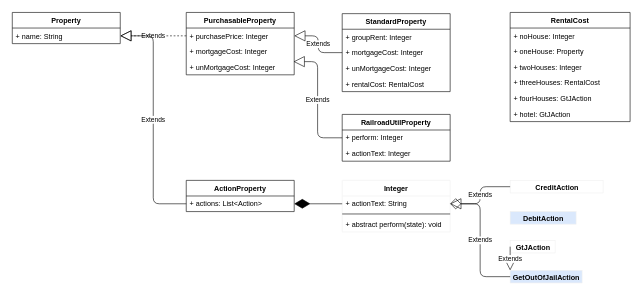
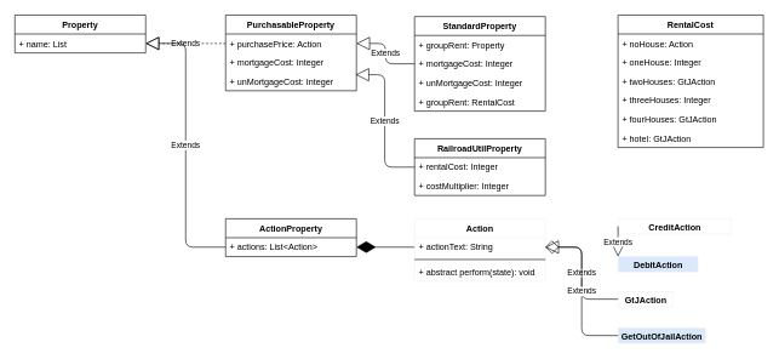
  <mxCell id="0" />
  <mxCell id="1" parent="0" />
  <mxCell id="2" value="StandardProperty" style="swimlane;fontStyle=1;childLayout=stackLayout;horizontal=1;startSize=26;fillColor=none;horizontalStack=0;resizeParent=1;resizeParentMax=0;resizeLast=0;collapsible=1;marginBottom=0;" parent="1" vertex="1"><mxGeometry x="570" y="22" width="180" height="130" as="geometry" /></mxCell>
- <mxCell id="3" value="+ groupRent: Integer" style="text;strokeColor=none;fillColor=none;align=left;verticalAlign=top;spacingLeft=4;spacingRight=4;overflow=hidden;rotatable=0;points=[[0,0.5],[1,0.5]];portConstraint=eastwest;" parent="2" vertex="1"><mxGeometry y="26" width="180" height="26" as="geometry" /></mxCell>
+ <mxCell id="3" value="+ groupRent: Property" style="text;strokeColor=none;fillColor=none;align=left;verticalAlign=top;spacingLeft=4;spacingRight=4;overflow=hidden;rotatable=0;points=[[0,0.5],[1,0.5]];portConstraint=eastwest;" parent="2" vertex="1"><mxGeometry y="26" width="180" height="26" as="geometry" /></mxCell>
  <mxCell id="4" value="+ mortgageCost: Integer" style="text;strokeColor=none;fillColor=none;align=left;verticalAlign=top;spacingLeft=4;spacingRight=4;overflow=hidden;rotatable=0;points=[[0,0.5],[1,0.5]];portConstraint=eastwest;" parent="2" vertex="1"><mxGeometry y="52" width="180" height="26" as="geometry" /></mxCell>
  <mxCell id="5" value="+ unMortgageCost: Integer" style="text;strokeColor=none;fillColor=none;align=left;verticalAlign=top;spacingLeft=4;spacingRight=4;overflow=hidden;rotatable=0;points=[[0,0.5],[1,0.5]];portConstraint=eastwest;" parent="2" vertex="1"><mxGeometry y="78" width="180" height="26" as="geometry" /></mxCell>
- <mxCell id="6" value="+ rentalCost: RentalCost" style="text;strokeColor=none;fillColor=none;align=left;verticalAlign=top;spacingLeft=4;spacingRight=4;overflow=hidden;rotatable=0;points=[[0,0.5],[1,0.5]];portConstraint=eastwest;" parent="2" vertex="1"><mxGeometry y="104" width="180" height="26" as="geometry" /></mxCell>
+ <mxCell id="6" value="+ groupRent: RentalCost" style="text;strokeColor=none;fillColor=none;align=left;verticalAlign=top;spacingLeft=4;spacingRight=4;overflow=hidden;rotatable=0;points=[[0,0.5],[1,0.5]];portConstraint=eastwest;" parent="2" vertex="1"><mxGeometry y="104" width="180" height="26" as="geometry" /></mxCell>
  <mxCell id="7" value="RentalCost" style="swimlane;fontStyle=1;childLayout=stackLayout;horizontal=1;startSize=26;fillColor=none;horizontalStack=0;resizeParent=1;resizeParentMax=0;resizeLast=0;collapsible=1;marginBottom=0;" parent="1" vertex="1"><mxGeometry x="850" y="20" width="200" height="182" as="geometry" /></mxCell>
- <mxCell id="8" value="+ noHouse: Integer" style="text;strokeColor=none;fillColor=none;align=left;verticalAlign=top;spacingLeft=4;spacingRight=4;overflow=hidden;rotatable=0;points=[[0,0.5],[1,0.5]];portConstraint=eastwest;" parent="7" vertex="1"><mxGeometry y="26" width="200" height="26" as="geometry" /></mxCell>
- <mxCell id="9" value="+ oneHouse: Property" style="text;strokeColor=none;fillColor=none;align=left;verticalAlign=top;spacingLeft=4;spacingRight=4;overflow=hidden;rotatable=0;points=[[0,0.5],[1,0.5]];portConstraint=eastwest;" parent="7" vertex="1"><mxGeometry y="52" width="200" height="26" as="geometry" /></mxCell>
- <mxCell id="10" value="+ twoHouses: Integer" style="text;strokeColor=none;fillColor=none;align=left;verticalAlign=top;spacingLeft=4;spacingRight=4;overflow=hidden;rotatable=0;points=[[0,0.5],[1,0.5]];portConstraint=eastwest;" parent="7" vertex="1"><mxGeometry y="78" width="200" height="26" as="geometry" /></mxCell>
- <mxCell id="11" value="+ threeHouses: RentalCost" style="text;strokeColor=none;fillColor=none;align=left;verticalAlign=top;spacingLeft=4;spacingRight=4;overflow=hidden;rotatable=0;points=[[0,0.5],[1,0.5]];portConstraint=eastwest;" parent="7" vertex="1"><mxGeometry y="104" width="200" height="26" as="geometry" /></mxCell>
+ <mxCell id="8" value="+ noHouse: Action" style="text;strokeColor=none;fillColor=none;align=left;verticalAlign=top;spacingLeft=4;spacingRight=4;overflow=hidden;rotatable=0;points=[[0,0.5],[1,0.5]];portConstraint=eastwest;" parent="7" vertex="1"><mxGeometry y="26" width="200" height="26" as="geometry" /></mxCell>
+ <mxCell id="9" value="+ oneHouse: Integer" style="text;strokeColor=none;fillColor=none;align=left;verticalAlign=top;spacingLeft=4;spacingRight=4;overflow=hidden;rotatable=0;points=[[0,0.5],[1,0.5]];portConstraint=eastwest;" parent="7" vertex="1"><mxGeometry y="52" width="200" height="26" as="geometry" /></mxCell>
+ <mxCell id="10" value="+ twoHouses: GtJAction" style="text;strokeColor=none;fillColor=none;align=left;verticalAlign=top;spacingLeft=4;spacingRight=4;overflow=hidden;rotatable=0;points=[[0,0.5],[1,0.5]];portConstraint=eastwest;" parent="7" vertex="1"><mxGeometry y="78" width="200" height="26" as="geometry" /></mxCell>
+ <mxCell id="11" value="+ threeHouses: Integer" style="text;strokeColor=none;fillColor=none;align=left;verticalAlign=top;spacingLeft=4;spacingRight=4;overflow=hidden;rotatable=0;points=[[0,0.5],[1,0.5]];portConstraint=eastwest;" parent="7" vertex="1"><mxGeometry y="104" width="200" height="26" as="geometry" /></mxCell>
  <mxCell id="12" value="+ fourHouses: GtJAction" style="text;strokeColor=none;fillColor=none;align=left;verticalAlign=top;spacingLeft=4;spacingRight=4;overflow=hidden;rotatable=0;points=[[0,0.5],[1,0.5]];portConstraint=eastwest;" parent="7" vertex="1"><mxGeometry y="130" width="200" height="26" as="geometry" /></mxCell>
  <mxCell id="13" value="+ hotel: GtJAction" style="text;strokeColor=none;fillColor=none;align=left;verticalAlign=top;spacingLeft=4;spacingRight=4;overflow=hidden;rotatable=0;points=[[0,0.5],[1,0.5]];portConstraint=eastwest;" parent="7" vertex="1"><mxGeometry y="156" width="200" height="26" as="geometry" /></mxCell>
  <mxCell id="14" value="PurchasableProperty" style="swimlane;fontStyle=1;childLayout=stackLayout;horizontal=1;startSize=26;fillColor=none;horizontalStack=0;resizeParent=1;resizeParentMax=0;resizeLast=0;collapsible=1;marginBottom=0;" vertex="1" parent="1"><mxGeometry x="310" y="20" width="180" height="104" as="geometry" /></mxCell>
- <mxCell id="15" value="+ purchasePrice: Integer" style="text;strokeColor=none;fillColor=none;align=left;verticalAlign=top;spacingLeft=4;spacingRight=4;overflow=hidden;rotatable=0;points=[[0,0.5],[1,0.5]];portConstraint=eastwest;" vertex="1" parent="14"><mxGeometry y="26" width="180" height="26" as="geometry" /></mxCell>
+ <mxCell id="15" value="+ purchasePrice: Action" style="text;strokeColor=none;fillColor=none;align=left;verticalAlign=top;spacingLeft=4;spacingRight=4;overflow=hidden;rotatable=0;points=[[0,0.5],[1,0.5]];portConstraint=eastwest;" vertex="1" parent="14"><mxGeometry y="26" width="180" height="26" as="geometry" /></mxCell>
  <mxCell id="16" value="+ mortgageCost: Integer" style="text;strokeColor=none;fillColor=none;align=left;verticalAlign=top;spacingLeft=4;spacingRight=4;overflow=hidden;rotatable=0;points=[[0,0.5],[1,0.5]];portConstraint=eastwest;" vertex="1" parent="14"><mxGeometry y="52" width="180" height="26" as="geometry" /></mxCell>
  <mxCell id="17" value="+ unMortgageCost: Integer" style="text;strokeColor=none;fillColor=none;align=left;verticalAlign=top;spacingLeft=4;spacingRight=4;overflow=hidden;rotatable=0;points=[[0,0.5],[1,0.5]];portConstraint=eastwest;" vertex="1" parent="14"><mxGeometry y="78" width="180" height="26" as="geometry" /></mxCell>
  <mxCell id="18" value="RailroadUtilProperty" style="swimlane;fontStyle=1;childLayout=stackLayout;horizontal=1;startSize=26;fillColor=none;horizontalStack=0;resizeParent=1;resizeParentMax=0;resizeLast=0;collapsible=1;marginBottom=0;" vertex="1" parent="1"><mxGeometry x="570" y="190" width="180" height="78" as="geometry" /></mxCell>
- <mxCell id="19" value="+ perform: Integer" style="text;strokeColor=none;fillColor=none;align=left;verticalAlign=top;spacingLeft=4;spacingRight=4;overflow=hidden;rotatable=0;points=[[0,0.5],[1,0.5]];portConstraint=eastwest;" vertex="1" parent="18"><mxGeometry y="26" width="180" height="26" as="geometry" /></mxCell>
- <mxCell id="20" value="+ actionText: Integer" style="text;strokeColor=none;fillColor=none;align=left;verticalAlign=top;spacingLeft=4;spacingRight=4;overflow=hidden;rotatable=0;points=[[0,0.5],[1,0.5]];portConstraint=eastwest;" vertex="1" parent="18"><mxGeometry y="52" width="180" height="26" as="geometry" /></mxCell>
+ <mxCell id="19" value="+ rentalCost: Integer" style="text;strokeColor=none;fillColor=none;align=left;verticalAlign=top;spacingLeft=4;spacingRight=4;overflow=hidden;rotatable=0;points=[[0,0.5],[1,0.5]];portConstraint=eastwest;" vertex="1" parent="18"><mxGeometry y="26" width="180" height="26" as="geometry" /></mxCell>
+ <mxCell id="20" value="+ costMultiplier: Integer" style="text;strokeColor=none;fillColor=none;align=left;verticalAlign=top;spacingLeft=4;spacingRight=4;overflow=hidden;rotatable=0;points=[[0,0.5],[1,0.5]];portConstraint=eastwest;" vertex="1" parent="18"><mxGeometry y="52" width="180" height="26" as="geometry" /></mxCell>
  <mxCell id="21" value="Property" style="swimlane;fontStyle=1;childLayout=stackLayout;horizontal=1;startSize=26;fillColor=none;horizontalStack=0;resizeParent=1;resizeParentMax=0;resizeLast=0;collapsible=1;marginBottom=0;" vertex="1" parent="1"><mxGeometry x="20" y="20" width="180" height="52" as="geometry" /></mxCell>
- <mxCell id="22" value="+ name: String" style="text;strokeColor=none;fillColor=none;align=left;verticalAlign=top;spacingLeft=4;spacingRight=4;overflow=hidden;rotatable=0;points=[[0,0.5],[1,0.5]];portConstraint=eastwest;" vertex="1" parent="21"><mxGeometry y="26" width="180" height="26" as="geometry" /></mxCell>
+ <mxCell id="22" value="+ name: List" style="text;strokeColor=none;fillColor=none;align=left;verticalAlign=top;spacingLeft=4;spacingRight=4;overflow=hidden;rotatable=0;points=[[0,0.5],[1,0.5]];portConstraint=eastwest;" vertex="1" parent="21"><mxGeometry y="26" width="180" height="26" as="geometry" /></mxCell>
  <mxCell id="23" value="ActionProperty" style="swimlane;fontStyle=1;childLayout=stackLayout;horizontal=1;startSize=26;fillColor=none;horizontalStack=0;resizeParent=1;resizeParentMax=0;resizeLast=0;collapsible=1;marginBottom=0;" vertex="1" parent="1"><mxGeometry x="310" y="300" width="180" height="52" as="geometry" /></mxCell>
  <mxCell id="24" value="+ actions: List&lt;Action&gt;" style="text;strokeColor=none;fillColor=none;align=left;verticalAlign=top;spacingLeft=4;spacingRight=4;overflow=hidden;rotatable=0;points=[[0,0.5],[1,0.5]];portConstraint=eastwest;" vertex="1" parent="23"><mxGeometry y="26" width="180" height="26" as="geometry" /></mxCell>
- <mxCell id="25" value="Integer" style="swimlane;fontStyle=1;align=center;verticalAlign=top;childLayout=stackLayout;horizontal=1;startSize=26;horizontalStack=0;resizeParent=1;resizeParentMax=0;resizeLast=0;collapsible=1;marginBottom=0;strokeColor=#f0f0f0;" vertex="1" parent="1"><mxGeometry x="570" y="300" width="180" height="86" as="geometry" /></mxCell>
+ <mxCell id="25" value="Action" style="swimlane;fontStyle=1;align=center;verticalAlign=top;childLayout=stackLayout;horizontal=1;startSize=26;horizontalStack=0;resizeParent=1;resizeParentMax=0;resizeLast=0;collapsible=1;marginBottom=0;strokeColor=#f0f0f0;" vertex="1" parent="1"><mxGeometry x="570" y="300" width="180" height="86" as="geometry" /></mxCell>
  <mxCell id="26" value="+ actionText: String" style="text;strokeColor=none;fillColor=none;align=left;verticalAlign=top;spacingLeft=4;spacingRight=4;overflow=hidden;rotatable=0;points=[[0,0.5],[1,0.5]];portConstraint=eastwest;" vertex="1" parent="25"><mxGeometry y="26" width="180" height="26" as="geometry" /></mxCell>
  <mxCell id="27" value="" style="line;strokeWidth=1;fillColor=none;align=left;verticalAlign=middle;spacingTop=-1;spacingLeft=3;spacingRight=3;rotatable=0;labelPosition=right;points=[];portConstraint=eastwest;" vertex="1" parent="25"><mxGeometry y="52" width="180" height="8" as="geometry" /></mxCell>
  <mxCell id="28" value="+ abstract perform(state): void" style="text;strokeColor=none;fillColor=none;align=left;verticalAlign=top;spacingLeft=4;spacingRight=4;overflow=hidden;rotatable=0;points=[[0,0.5],[1,0.5]];portConstraint=eastwest;" vertex="1" parent="25"><mxGeometry y="60" width="180" height="26" as="geometry" /></mxCell>
  <mxCell id="29" value="Extends" style="endArrow=block;endSize=16;endFill=0;html=1;entryX=0.994;entryY=1.154;entryDx=0;entryDy=0;entryPerimeter=0;exitX=0;exitY=0.5;exitDx=0;exitDy=0;edgeStyle=elbowEdgeStyle;" edge="1" parent="1" source="19" target="16"><mxGeometry width="160" relative="1" as="geometry"><mxPoint x="290" y="260" as="sourcePoint" /><mxPoint x="450" y="260" as="targetPoint" /></mxGeometry></mxCell>
  <mxCell id="30" value="Extends" style="endArrow=block;endSize=16;endFill=0;html=1;entryX=1;entryY=0.5;entryDx=0;entryDy=0;exitX=0;exitY=0.5;exitDx=0;exitDy=0;edgeStyle=elbowEdgeStyle;" edge="1" parent="1" source="4" target="15"><mxGeometry width="160" relative="1" as="geometry"><mxPoint x="580" y="239" as="sourcePoint" /><mxPoint x="501.98" y="81.012" as="targetPoint" /></mxGeometry></mxCell>
  <mxCell id="31" value="Extends" style="endArrow=block;endSize=16;endFill=0;html=1;entryX=1;entryY=0.5;entryDx=0;entryDy=0;exitX=0;exitY=0.5;exitDx=0;exitDy=0;edgeStyle=elbowEdgeStyle;dashed=1;" edge="1" parent="1" source="15" target="22"><mxGeometry width="160" relative="1" as="geometry"><mxPoint x="590" y="249" as="sourcePoint" /><mxPoint x="511.98" y="91.012" as="targetPoint" /></mxGeometry></mxCell>
  <mxCell id="32" value="&lt;b&gt;CreditAction&lt;/b&gt;" style="html=1;strokeColor=#f0f0f0;verticalAlign=bottom;" vertex="1" parent="1"><mxGeometry x="850" y="300" width="155" height="21" as="geometry" /></mxCell>
  <mxCell id="33" value="&lt;b&gt;DebitAction&lt;/b&gt;" style="html=1;strokeColor=#f0f0f0;verticalAlign=bottom;fillColor=#dae8fc;" vertex="1" parent="1"><mxGeometry x="850" y="352" width="110" height="21" as="geometry" /></mxCell>
  <mxCell id="34" value="&lt;b&gt;GtJAction&lt;/b&gt;" style="html=1;strokeColor=#f0f0f0;verticalAlign=bottom;" vertex="1" parent="1"><mxGeometry x="850" y="400" width="75" height="21" as="geometry" /></mxCell>
  <mxCell id="35" value="&lt;b&gt;GetOutOfJailAction&lt;/b&gt;" style="html=1;strokeColor=#f0f0f0;verticalAlign=bottom;fillColor=#dae8fc;" vertex="1" parent="1"><mxGeometry x="850" y="450" width="120" height="21" as="geometry" /></mxCell>
- <mxCell id="36" value="Extends" style="endArrow=block;endSize=16;endFill=0;html=1;entryX=1;entryY=0.5;entryDx=0;entryDy=0;exitX=0;exitY=0.5;exitDx=0;exitDy=0;edgeStyle=elbowEdgeStyle;" edge="1" parent="1" source="32" target="26"><mxGeometry width="160" relative="1" as="geometry"><mxPoint x="1061.08" y="377" as="sourcePoint" /><mxPoint x="980" y="250.004" as="targetPoint" /></mxGeometry></mxCell>
- <mxCell id="37" value="Extends" style="endArrow=block;endSize=16;endFill=0;html=1;exitX=0;exitY=0.5;exitDx=0;exitDy=0;edgeStyle=elbowEdgeStyle;" edge="1" parent="1" source="34" target="35"><mxGeometry width="160" relative="1" as="geometry"><mxPoint x="870" y="330.5" as="sourcePoint" /><mxPoint x="770" y="359" as="targetPoint" /></mxGeometry></mxCell>
+ <mxCell id="36" value="Extends" style="endArrow=block;endSize=16;endFill=0;html=1;exitX=0;exitY=0.5;exitDx=0;exitDy=0;edgeStyle=elbowEdgeStyle;" edge="1" parent="1" source="32" target="33"><mxGeometry width="160" relative="1" as="geometry"><mxPoint x="1061.08" y="377" as="sourcePoint" /><mxPoint x="980" y="250.004" as="targetPoint" /></mxGeometry></mxCell>
+ <mxCell id="37" value="Extends" style="endArrow=block;endSize=16;endFill=0;html=1;entryX=1;entryY=0.5;entryDx=0;entryDy=0;exitX=0;exitY=0.5;exitDx=0;exitDy=0;edgeStyle=elbowEdgeStyle;" edge="1" parent="1" source="34" target="26"><mxGeometry width="160" relative="1" as="geometry"><mxPoint x="870" y="330.5" as="sourcePoint" /><mxPoint x="770" y="359" as="targetPoint" /></mxGeometry></mxCell>
  <mxCell id="38" value="Extends" style="endArrow=diamond;endSize=16;endFill=0;html=1;entryX=1;entryY=0.5;entryDx=0;entryDy=0;exitX=0;exitY=0.5;exitDx=0;exitDy=0;edgeStyle=elbowEdgeStyle;" edge="1" parent="1" source="35" target="26"><mxGeometry width="160" relative="1" as="geometry"><mxPoint x="880" y="340.5" as="sourcePoint" /><mxPoint x="780" y="369" as="targetPoint" /></mxGeometry></mxCell>
  <mxCell id="39" value="" style="endArrow=diamondThin;endFill=1;endSize=24;html=1;entryX=1;entryY=0.5;entryDx=0;entryDy=0;exitX=0;exitY=0.5;exitDx=0;exitDy=0;" edge="1" parent="1" source="26" target="24"><mxGeometry width="160" relative="1" as="geometry"><mxPoint x="390" y="420" as="sourcePoint" /><mxPoint x="550" y="420" as="targetPoint" /></mxGeometry></mxCell>
  <mxCell id="40" value="Extends" style="endArrow=block;endSize=16;endFill=0;html=1;entryX=1;entryY=0.5;entryDx=0;entryDy=0;exitX=0;exitY=0.5;exitDx=0;exitDy=0;edgeStyle=elbowEdgeStyle;" edge="1" parent="1" source="24" target="22"><mxGeometry width="160" relative="1" as="geometry"><mxPoint x="320" y="69" as="sourcePoint" /><mxPoint x="210" y="69" as="targetPoint" /></mxGeometry></mxCell>
